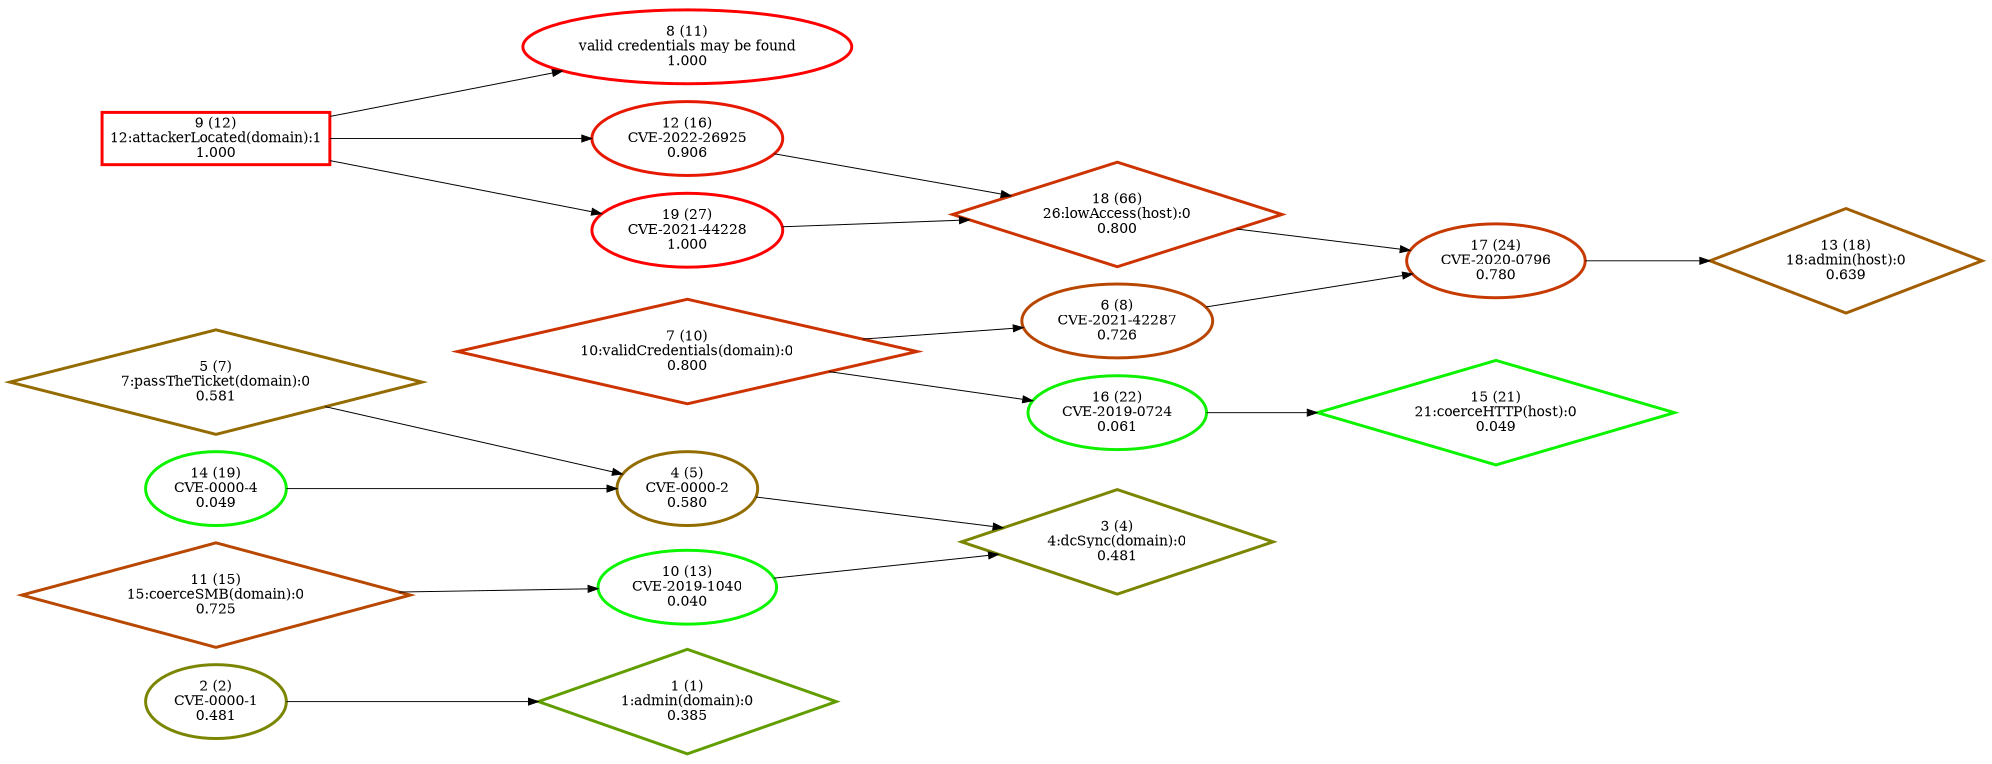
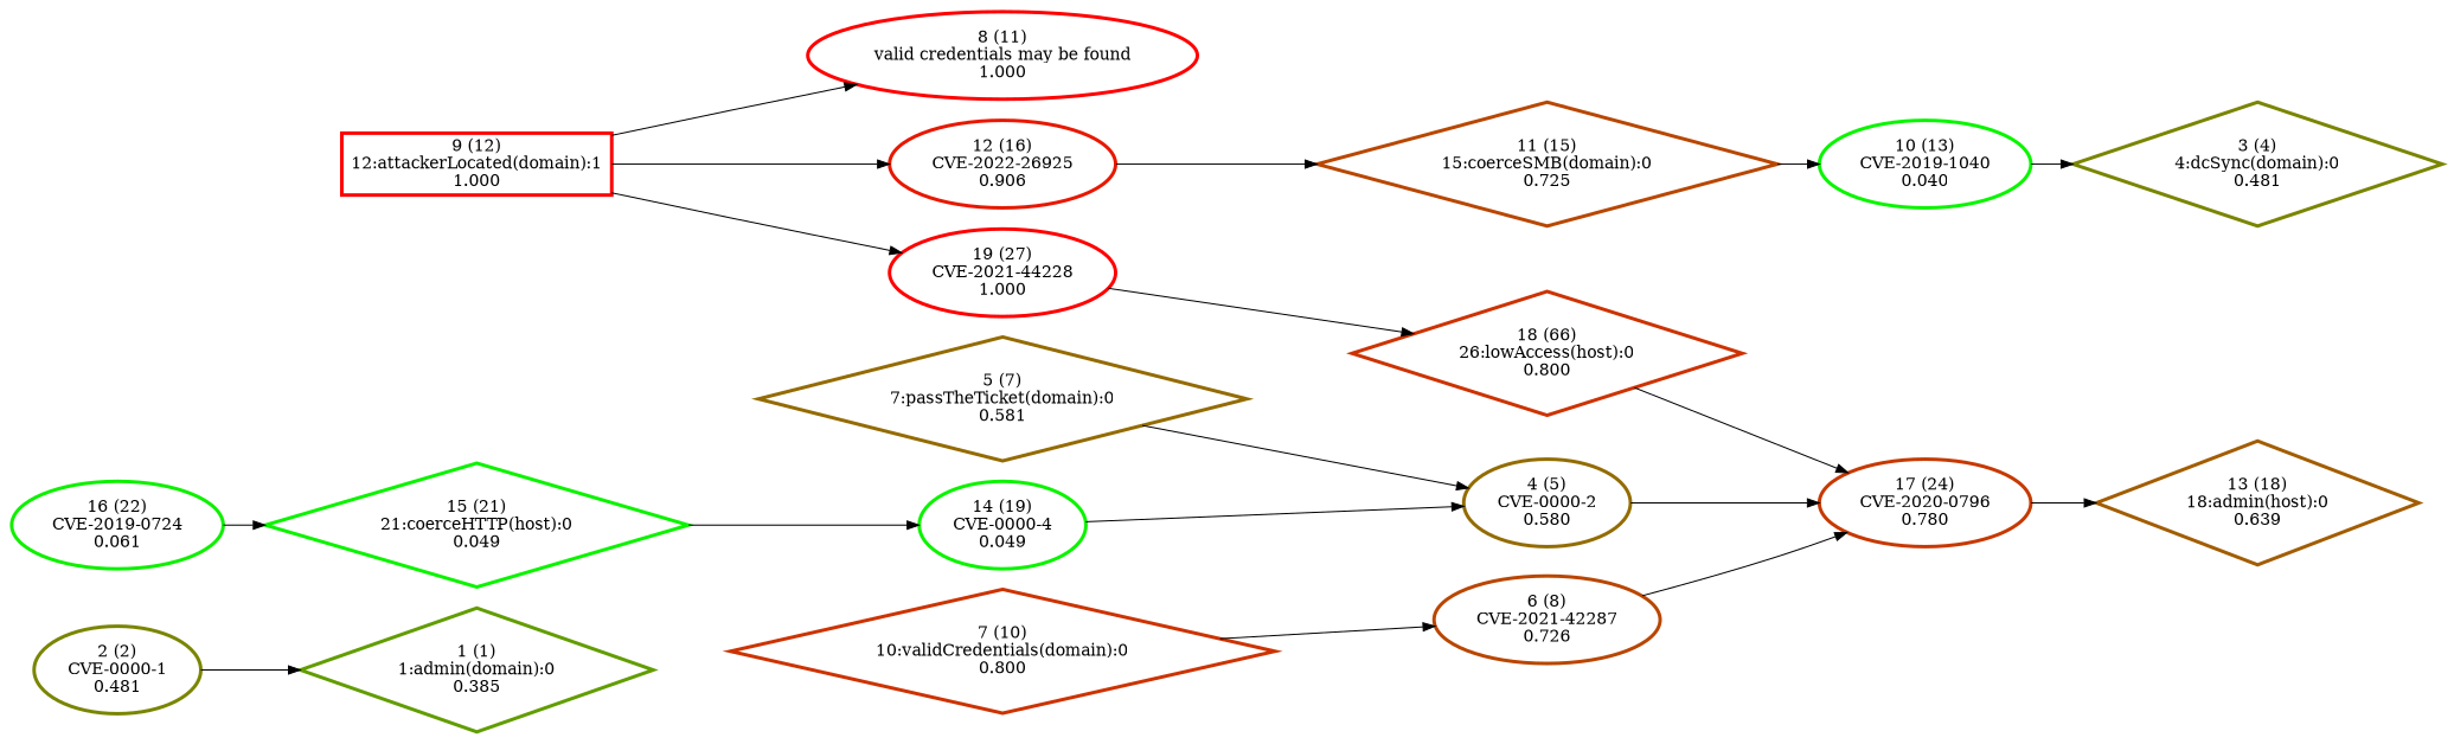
  digraph {
    rankdir=LR
    node [color="#FF0000" penwidth=3 shape=ellipse]
    n1 [color="#629D00" label="1 (1)\n1:admin(domain):0\n0.385" shape=diamond]
    n2 [color="#7A8500" label="2 (2)\nCVE-0000-1\n0.481"]
    n3 [color="#7A8500" label="3 (4)\n4:dcSync(domain):0\n0.481" shape=diamond]
    n4 [color="#936C00" label="4 (5)\nCVE-0000-2\n0.580"]
    n5 [color="#946B00" label="5 (7)\n7:passTheTicket(domain):0\n0.581" shape=diamond]
    n6 [color="#B94600" label="6 (8)\nCVE-2021-42287\n0.726"]
    n7 [color="#C63900" label="17 (24)\nCVE-2020-0796\n0.780"]
    n8 [color="#CC3300" label="7 (10)\n10:validCredentials(domain):0\n0.800" shape=diamond]
    n9 [color="#0FF000" label="16 (22)\nCVE-2019-0724\n0.061"]
    n10 [color="#0CF300" label="15 (21)\n21:coerceHTTP(host):0\n0.049" shape=diamond]
    n11 [label="8 (11)\nvalid credentials may be found\n1.000"]
    n12 [label="9 (12)\n12:attackerLocated(domain):1\n1.000" shape=box]
    n13 [color="#E71800" label="12 (16)\nCVE-2022-26925\n0.906"]
    n14 [label="19 (27)\nCVE-2021-44228\n1.000"]
    n15 [color="#B84700" label="11 (15)\n15:coerceSMB(domain):0\n0.725" shape=diamond]
    n16 [color="#CC3300" label="18 (66)\n26:lowAccess(host):0\n0.800" shape=diamond]
    n17 [color="#0AF500" label="10 (13)\nCVE-2019-1040\n0.040"]
    n18 [color="#A25D00" label="13 (18)\n18:admin(host):0\n0.639" shape=diamond]
    n19 [color="#0CF300" label="14 (19)\nCVE-0000-4\n0.049"]
    n2 -> n1
-   n4 -> n3
+   n4 -> n7
    n5 -> n4
    n6 -> n7
    n7 -> n18
    n8 -> n6
-   n8 -> n9
    n9 -> n10
+   n10 -> n19
    n12 -> n11
    n12 -> n13
    n12 -> n14
-   n13 -> n16
+   n13 -> n15
    n14 -> n16
    n15 -> n17
    n16 -> n7
    n17 -> n3
    n19 -> n4
  }
